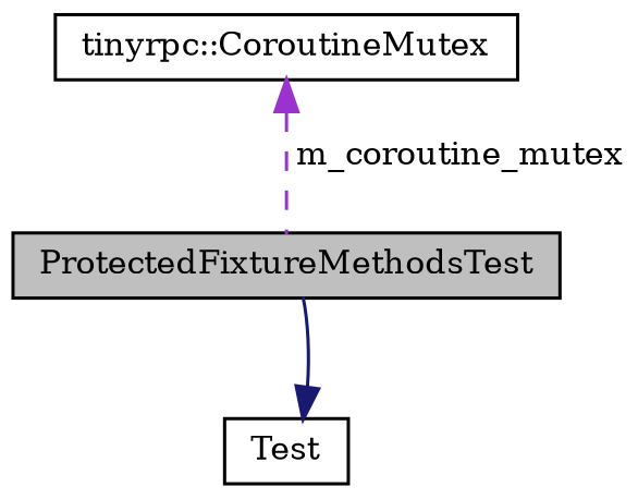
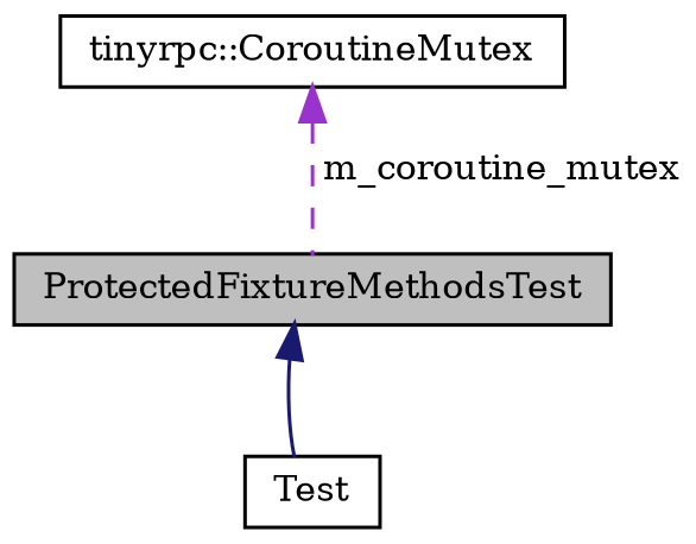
  digraph {
    fontname="DejaVu Serif"
    node [color=black fillcolor=white fontname="DejaVu Serif" fontsize=10 shape=record style=filled]
    edge [dir=back fontname="DejaVu Serif" fontsize=10 labelfontname=Helvetica labelfontsize=10]
    n1 [fillcolor=grey75 fontcolor=black height=0.2 label=ProtectedFixtureMethodsTest width=0.4]
    n2 [height=0.2 label=Test width=0.4]
    n3 [height=0.2 label="tinyrpc::CoroutineMutex" width=0.4]
-   n2 -> n1 [color=midnightblue style=solid]
+   n1 -> n2 [color=midnightblue style=solid]
    n3 -> n1 [color=darkorchid3 label=" m_coroutine_mutex" style=dashed]
  }
